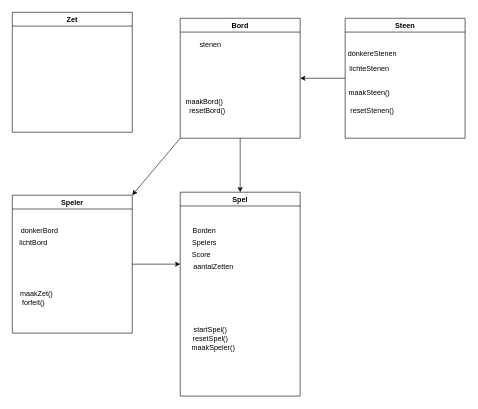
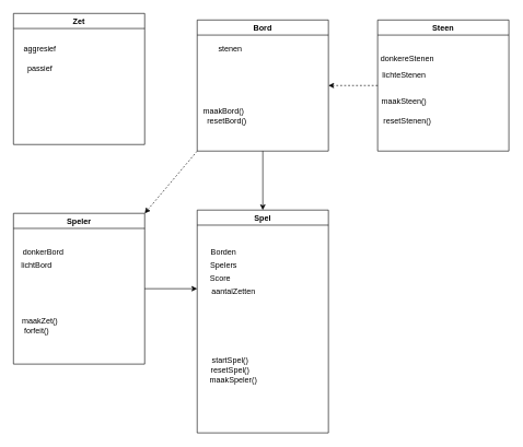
  <mxCell id="0" />
  <mxCell id="1" parent="0" />
  <mxCell id="2" style="edgeStyle=none;html=1;exitX=1;exitY=0.5;exitDx=0;exitDy=0;" edge="1" parent="1" source="3"><mxGeometry relative="1" as="geometry"><mxPoint x="300" y="440" as="targetPoint" /></mxGeometry></mxCell>
  <mxCell id="3" value="Speler" style="swimlane;" vertex="1" parent="1"><mxGeometry x="20" y="325" width="200" height="230" as="geometry" /></mxCell>
  <mxCell id="4" value="donkerBord" style="text;html=1;align=center;verticalAlign=middle;resizable=0;points=[];autosize=1;strokeColor=none;fillColor=none;" vertex="1" parent="3"><mxGeometry y="45" width="90" height="30" as="geometry" /></mxCell>
  <mxCell id="5" value="lichtBord&lt;br&gt;" style="text;html=1;align=center;verticalAlign=middle;resizable=0;points=[];autosize=1;strokeColor=none;fillColor=none;" vertex="1" parent="3"><mxGeometry y="65" width="70" height="30" as="geometry" /></mxCell>
  <mxCell id="6" value="forfeit()" style="text;html=1;align=center;verticalAlign=middle;resizable=0;points=[];autosize=1;strokeColor=none;fillColor=none;" vertex="1" parent="3"><mxGeometry x="5" y="165" width="60" height="30" as="geometry" /></mxCell>
  <mxCell id="7" style="edgeStyle=none;html=1;exitX=0.5;exitY=1;exitDx=0;exitDy=0;" edge="1" parent="1" source="9"><mxGeometry relative="1" as="geometry"><mxPoint x="400" y="320" as="targetPoint" /></mxGeometry></mxCell>
- <mxCell id="8" style="edgeStyle=none;html=1;exitX=0;exitY=1;exitDx=0;exitDy=0;entryX=1;entryY=0;entryDx=0;entryDy=0;" edge="1" parent="1" source="9" target="3"><mxGeometry relative="1" as="geometry" /></mxCell>
+ <mxCell id="8" style="edgeStyle=none;html=1;exitX=0;exitY=1;exitDx=0;exitDy=0;entryX=1;entryY=0;entryDx=0;entryDy=0;dashed=1;" edge="1" parent="1" source="9" target="3"><mxGeometry relative="1" as="geometry" /></mxCell>
  <mxCell id="9" value="Bord" style="swimlane;" vertex="1" parent="1"><mxGeometry x="300" y="30" width="200" height="200" as="geometry" /></mxCell>
  <mxCell id="10" value="stenen" style="text;html=1;align=center;verticalAlign=middle;resizable=0;points=[];autosize=1;strokeColor=none;fillColor=none;" vertex="1" parent="9"><mxGeometry x="20" y="30" width="60" height="30" as="geometry" /></mxCell>
- <mxCell id="11" style="edgeStyle=none;html=1;exitX=0;exitY=0.5;exitDx=0;exitDy=0;entryX=1;entryY=0.5;entryDx=0;entryDy=0;" edge="1" parent="1" source="12" target="9"><mxGeometry relative="1" as="geometry" /></mxCell>
+ <mxCell id="11" style="edgeStyle=none;html=1;exitX=0;exitY=0.5;exitDx=0;exitDy=0;entryX=1;entryY=0.5;entryDx=0;entryDy=0;dashed=1;" edge="1" parent="1" source="12" target="9"><mxGeometry relative="1" as="geometry" /></mxCell>
  <mxCell id="12" value="Steen" style="swimlane;" vertex="1" parent="1"><mxGeometry x="575" y="30" width="200" height="200" as="geometry" /></mxCell>
  <mxCell id="13" value="maakSteen()" style="text;html=1;align=center;verticalAlign=middle;resizable=0;points=[];autosize=1;strokeColor=none;fillColor=none;" vertex="1" parent="12"><mxGeometry x="-5" y="110" width="90" height="30" as="geometry" /></mxCell>
  <mxCell id="14" value="resetStenen()" style="text;html=1;align=center;verticalAlign=middle;resizable=0;points=[];autosize=1;strokeColor=none;fillColor=none;" vertex="1" parent="12"><mxGeometry x="-5" y="140" width="100" height="30" as="geometry" /></mxCell>
  <mxCell id="15" value="Zet" style="swimlane;" vertex="1" parent="1"><mxGeometry x="20" y="20" width="200" height="200" as="geometry" /></mxCell>
+ <mxCell id="16" value="aggresief" style="text;html=1;align=center;verticalAlign=middle;resizable=0;points=[];autosize=1;strokeColor=none;fillColor=none;" vertex="1" parent="15"><mxGeometry x="5" y="40" width="70" height="30" as="geometry" /></mxCell>
+ <mxCell id="17" value="passief" style="text;html=1;align=center;verticalAlign=middle;resizable=0;points=[];autosize=1;strokeColor=none;fillColor=none;" vertex="1" parent="15"><mxGeometry x="10" y="70" width="60" height="30" as="geometry" /></mxCell>
  <mxCell id="18" value="Spel" style="swimlane;" vertex="1" parent="1"><mxGeometry x="300" y="320" width="200" height="340" as="geometry" /></mxCell>
  <mxCell id="19" value="Borden" style="text;html=1;align=center;verticalAlign=middle;resizable=0;points=[];autosize=1;strokeColor=none;fillColor=none;" vertex="1" parent="18"><mxGeometry x="10" y="50" width="60" height="30" as="geometry" /></mxCell>
  <mxCell id="20" value="Spelers&lt;br&gt;" style="text;html=1;align=center;verticalAlign=middle;resizable=0;points=[];autosize=1;strokeColor=none;fillColor=none;" vertex="1" parent="18"><mxGeometry x="10" y="70" width="60" height="30" as="geometry" /></mxCell>
  <mxCell id="21" value="Score&lt;br&gt;" style="text;html=1;align=center;verticalAlign=middle;resizable=0;points=[];autosize=1;strokeColor=none;fillColor=none;" vertex="1" parent="18"><mxGeometry x="10" y="90" width="50" height="30" as="geometry" /></mxCell>
  <mxCell id="22" value="aantalZetten&lt;br&gt;" style="text;html=1;align=center;verticalAlign=middle;resizable=0;points=[];autosize=1;strokeColor=none;fillColor=none;" vertex="1" parent="18"><mxGeometry x="10" y="110" width="90" height="30" as="geometry" /></mxCell>
  <mxCell id="23" value="startSpel()&lt;br&gt;" style="text;html=1;align=center;verticalAlign=middle;resizable=0;points=[];autosize=1;strokeColor=none;fillColor=none;" vertex="1" parent="18"><mxGeometry x="10" y="215" width="80" height="30" as="geometry" /></mxCell>
  <mxCell id="24" value="resetSpel()" style="text;html=1;align=center;verticalAlign=middle;resizable=0;points=[];autosize=1;strokeColor=none;fillColor=none;" vertex="1" parent="18"><mxGeometry x="10" y="230" width="80" height="30" as="geometry" /></mxCell>
  <mxCell id="25" value="maakSpeler()" style="text;html=1;align=center;verticalAlign=middle;resizable=0;points=[];autosize=1;strokeColor=none;fillColor=none;" vertex="1" parent="18"><mxGeometry x="5" y="245" width="100" height="30" as="geometry" /></mxCell>
  <mxCell id="26" value="maakZet()" style="text;html=1;align=center;verticalAlign=middle;resizable=0;points=[];autosize=1;strokeColor=none;fillColor=none;" vertex="1" parent="1"><mxGeometry x="20" y="475" width="80" height="30" as="geometry" /></mxCell>
  <mxCell id="27" value="maakBord()&lt;br&gt;" style="text;html=1;align=center;verticalAlign=middle;resizable=0;points=[];autosize=1;strokeColor=none;fillColor=none;" vertex="1" parent="1"><mxGeometry x="295" y="155" width="90" height="30" as="geometry" /></mxCell>
  <mxCell id="28" value="resetBord()" style="text;html=1;align=center;verticalAlign=middle;resizable=0;points=[];autosize=1;strokeColor=none;fillColor=none;" vertex="1" parent="1"><mxGeometry x="305" y="170" width="80" height="30" as="geometry" /></mxCell>
  <mxCell id="29" value="donkereStenen" style="text;html=1;align=center;verticalAlign=middle;resizable=0;points=[];autosize=1;strokeColor=none;fillColor=none;" vertex="1" parent="1"><mxGeometry x="570" y="75" width="100" height="30" as="geometry" /></mxCell>
  <mxCell id="30" value="lichteStenen" style="text;html=1;align=center;verticalAlign=middle;resizable=0;points=[];autosize=1;strokeColor=none;fillColor=none;" vertex="1" parent="1"><mxGeometry x="570" y="100" width="90" height="30" as="geometry" /></mxCell>
